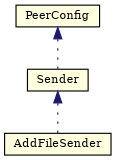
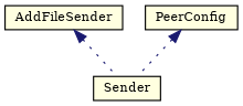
  digraph {
    fontname="DejaVu Serif"
    node [color=black fillcolor=lightyellow fontname="DejaVu Serif" fontsize=10 shape=record style=filled]
    edge [color=midnightblue dir=back fontname="DejaVu Serif" fontsize=10 labelfontname=Helvetica labelfontsize=10 style=dotted]
    n1 [fontcolor=black height=0.2 label=AddFileSender width=0.4]
    n2 [height=0.2 label=PeerConfig width=0.4]
    n3 [height=0.2 label=Sender width=0.4]
    n2 -> n3
-   n3 -> n1
+   n1 -> n3
  }
